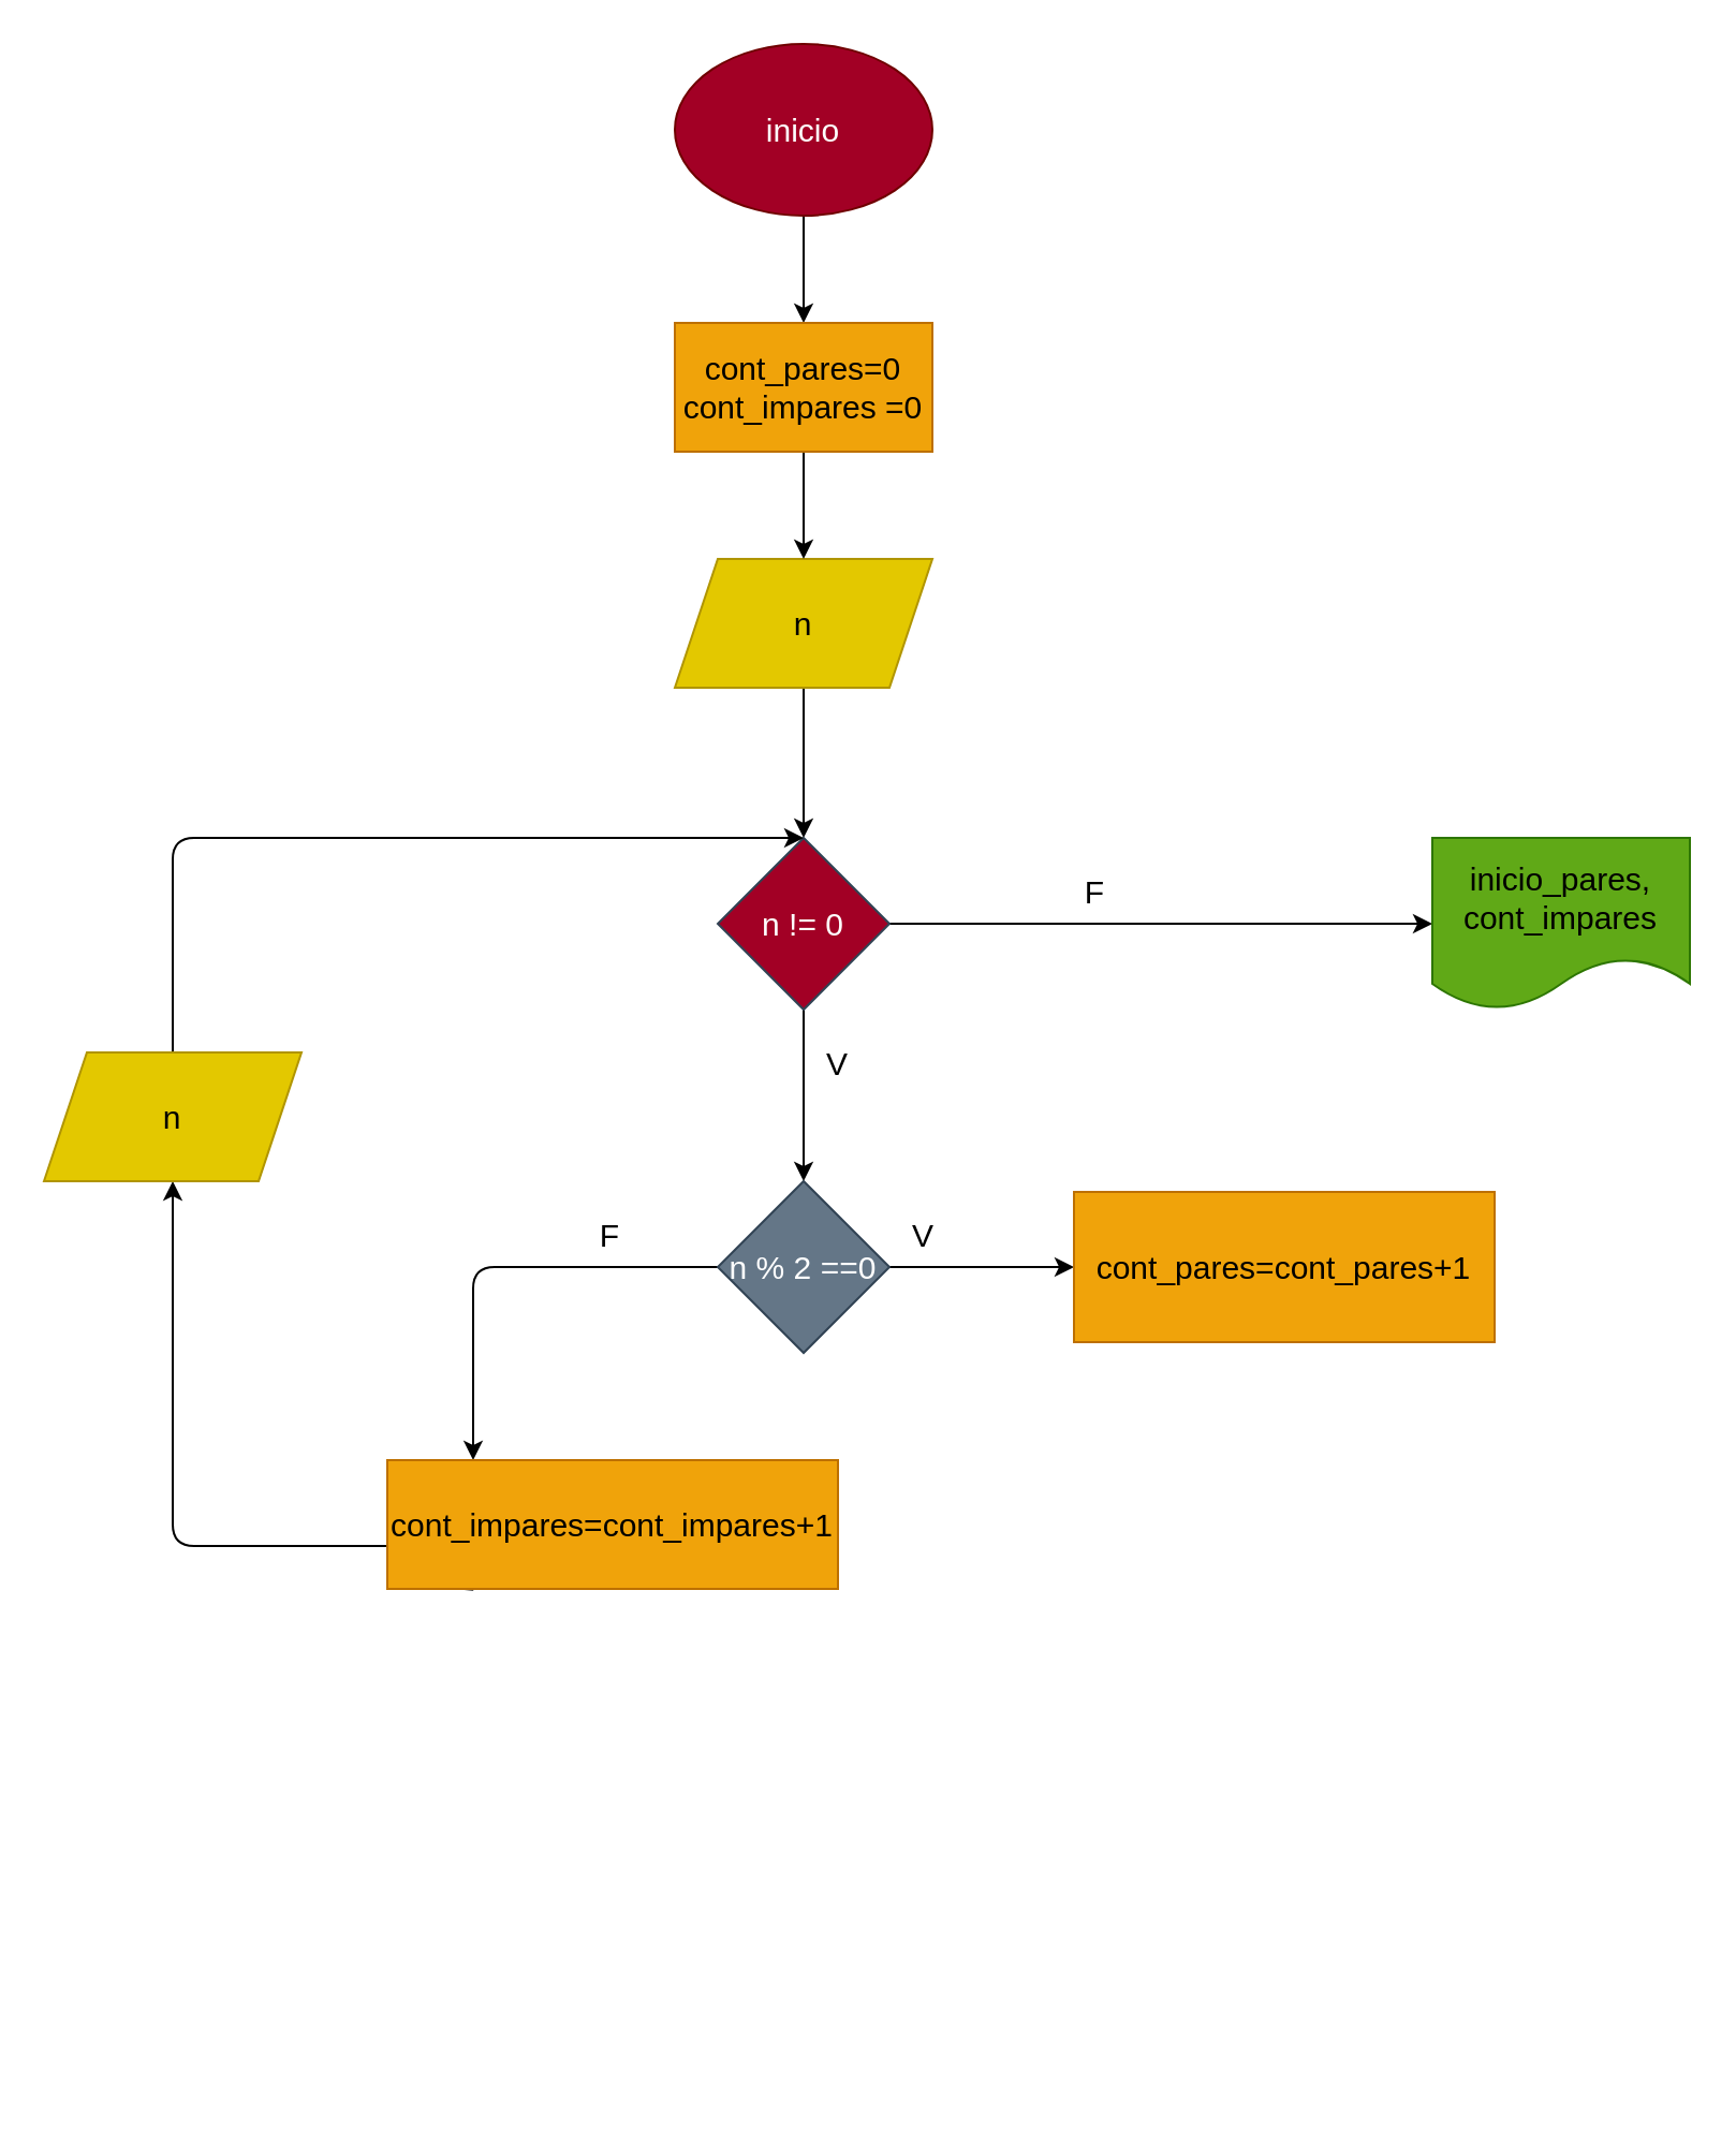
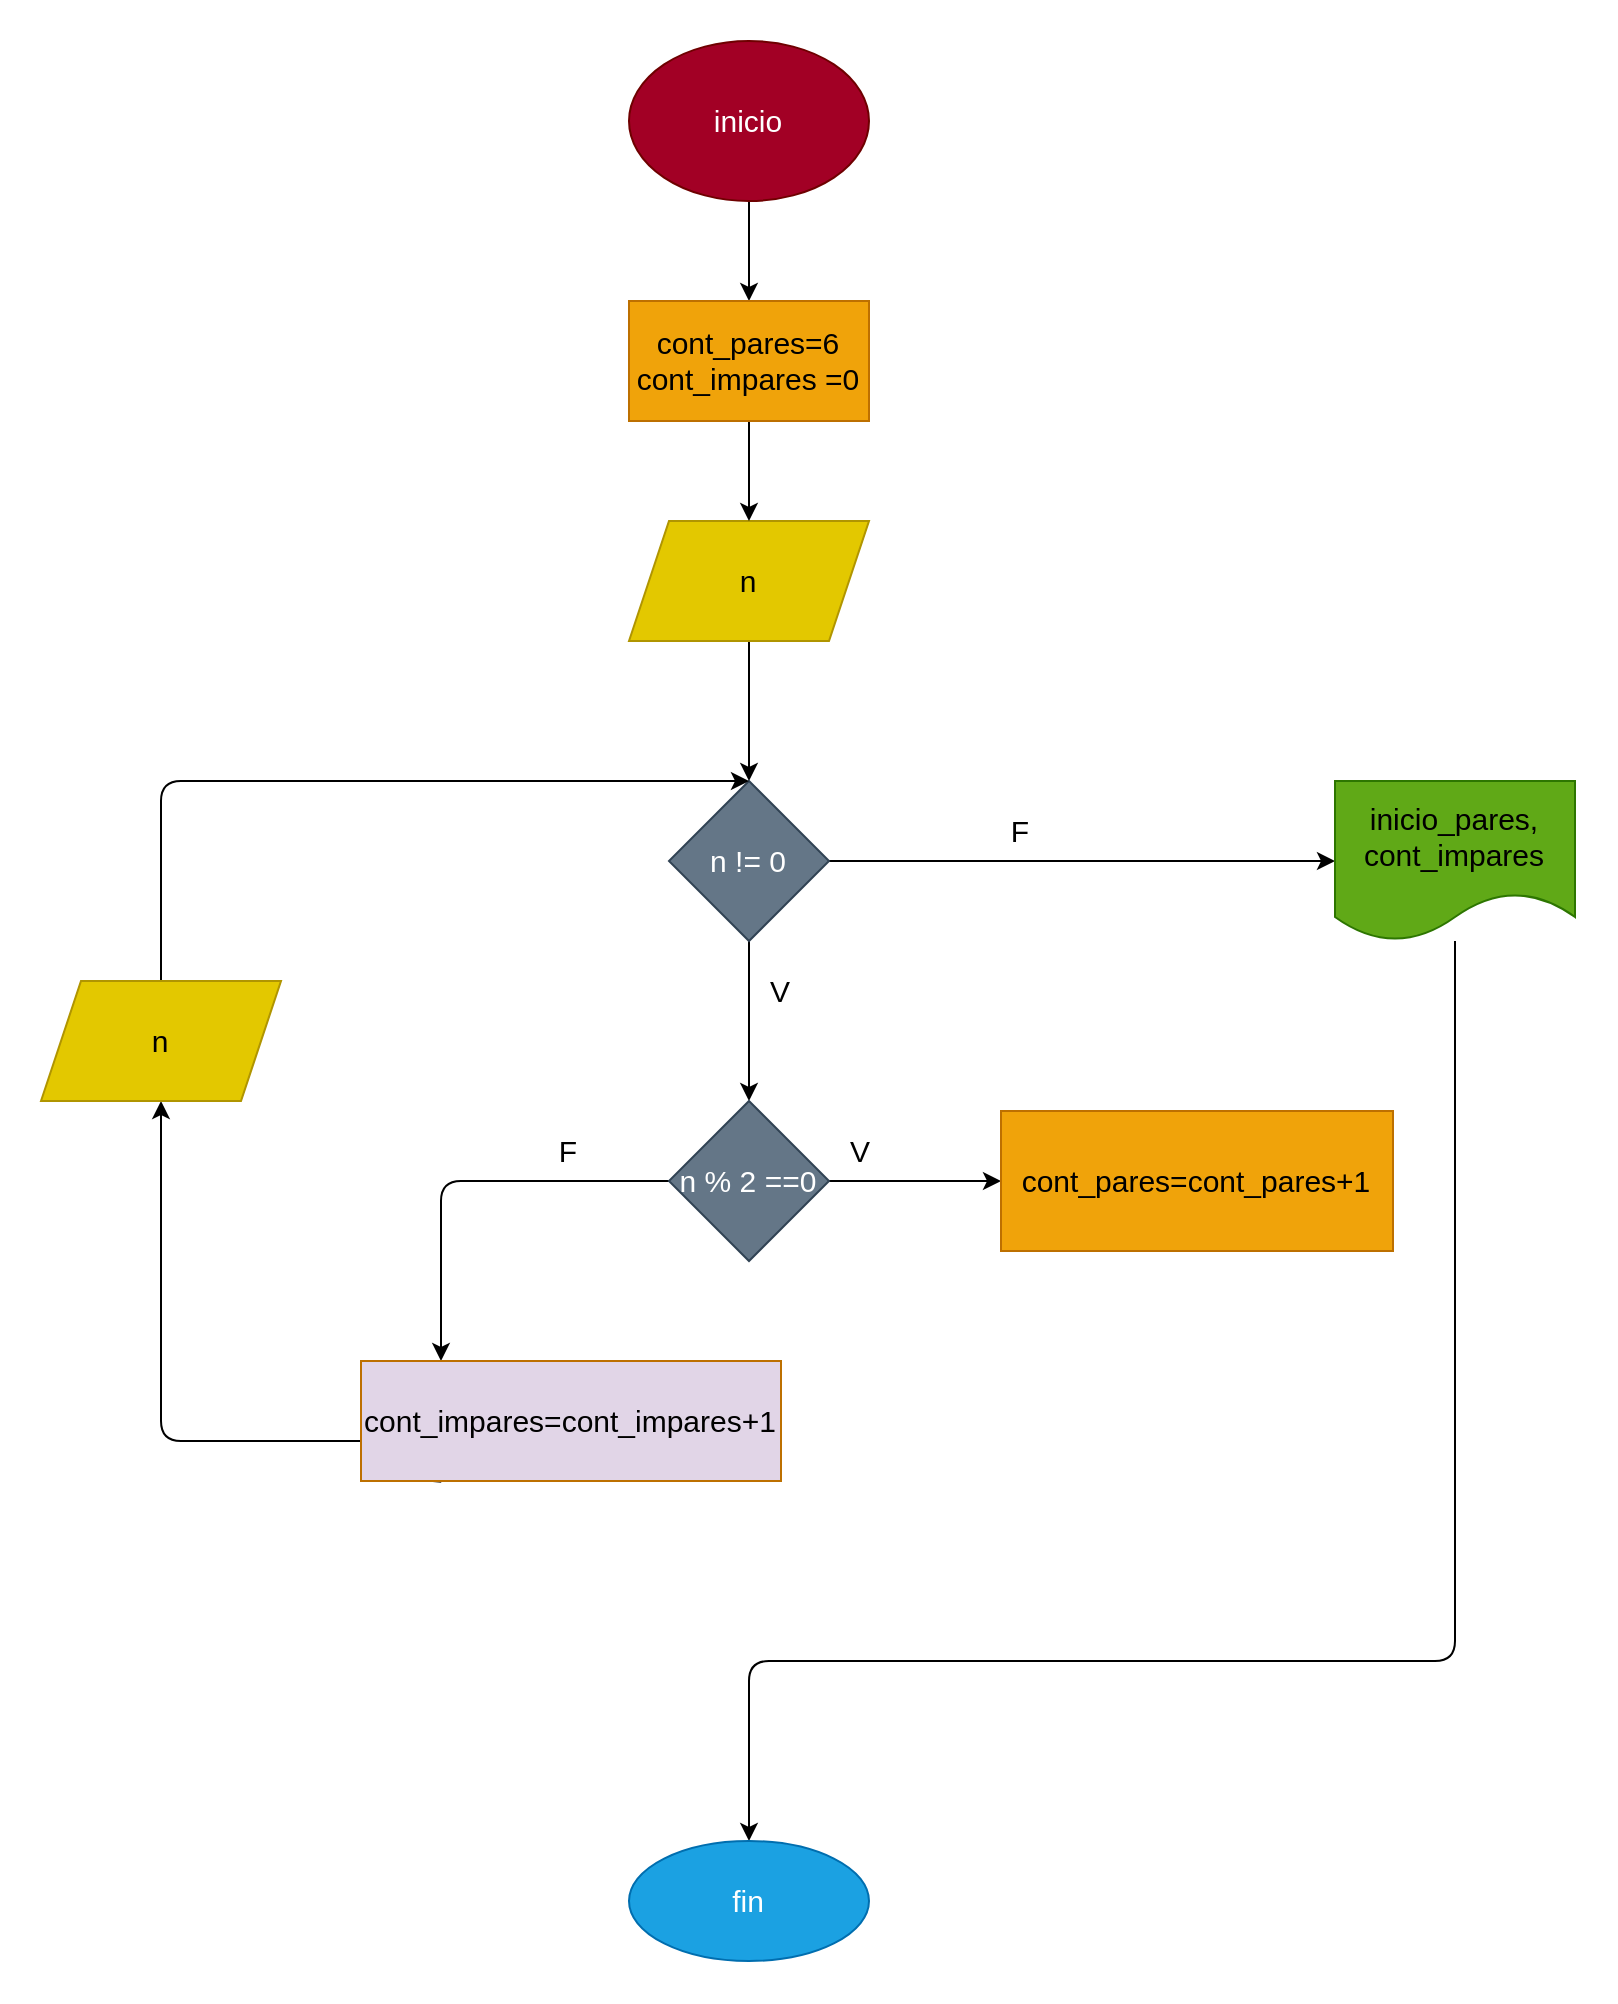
  <mxCell id="0" />
  <mxCell id="1" parent="0" />
  <mxCell id="2" style="edgeStyle=none;html=1;entryX=0.5;entryY=0;entryDx=0;entryDy=0;fontSize=15;" edge="1" parent="1" source="3" target="14"><mxGeometry relative="1" as="geometry" /></mxCell>
  <mxCell id="3" value="inicio" style="ellipse;whiteSpace=wrap;html=1;fontSize=15;fillColor=#a20025;fontColor=#ffffff;strokeColor=#6F0000;" vertex="1" parent="1"><mxGeometry x="314" y="20" width="120" height="80" as="geometry" /></mxCell>
  <mxCell id="4" value="" style="edgeStyle=none;html=1;fontSize=15;" edge="1" parent="1" source="5" target="8"><mxGeometry relative="1" as="geometry" /></mxCell>
  <mxCell id="5" value="n" style="shape=parallelogram;perimeter=parallelogramPerimeter;whiteSpace=wrap;html=1;fixedSize=1;fontSize=15;fillColor=#e3c800;fontColor=#000000;strokeColor=#B09500;" vertex="1" parent="1"><mxGeometry x="314" y="260" width="120" height="60" as="geometry" /></mxCell>
  <mxCell id="6" value="" style="edgeStyle=none;html=1;fontSize=15;" edge="1" parent="1" source="8" target="11"><mxGeometry relative="1" as="geometry" /></mxCell>
  <mxCell id="7" value="" style="edgeStyle=none;html=1;fontSize=15;" edge="1" parent="1" source="8" target="21"><mxGeometry relative="1" as="geometry" /></mxCell>
- <mxCell id="8" value="n != 0" style="rhombus;whiteSpace=wrap;html=1;fontSize=15;fillColor=#a20025;fontColor=#ffffff;strokeColor=#314354;" vertex="1" parent="1"><mxGeometry x="334" y="390" width="80" height="80" as="geometry" /></mxCell>
+ <mxCell id="8" value="n != 0" style="rhombus;whiteSpace=wrap;html=1;fontSize=15;fillColor=#647687;fontColor=#ffffff;strokeColor=#314354;" vertex="1" parent="1"><mxGeometry x="334" y="390" width="80" height="80" as="geometry" /></mxCell>
  <mxCell id="9" value="" style="edgeStyle=none;html=1;fontSize=15;" edge="1" parent="1" source="11" target="12"><mxGeometry relative="1" as="geometry" /></mxCell>
  <mxCell id="10" value="" style="edgeStyle=none;html=1;fontSize=15;exitX=0;exitY=0.5;exitDx=0;exitDy=0;entryX=0.5;entryY=0;entryDx=0;entryDy=0;" edge="1" parent="1" source="11"><mxGeometry relative="1" as="geometry"><mxPoint x="220" y="680" as="targetPoint" /><Array as="points"><mxPoint x="220" y="590" /><mxPoint x="220" y="640" /></Array></mxGeometry></mxCell>
  <mxCell id="11" value="n % 2 ==0" style="rhombus;whiteSpace=wrap;html=1;fontSize=15;fillColor=#647687;fontColor=#ffffff;strokeColor=#314354;" vertex="1" parent="1"><mxGeometry x="334" y="550" width="80" height="80" as="geometry" /></mxCell>
  <mxCell id="12" value="cont_pares=cont_pares+1" style="whiteSpace=wrap;html=1;fontSize=15;fillColor=#f0a30a;fontColor=#000000;strokeColor=#BD7000;" vertex="1" parent="1"><mxGeometry x="500" y="555" width="196" height="70" as="geometry" /></mxCell>
  <mxCell id="13" style="edgeStyle=none;html=1;entryX=0.5;entryY=0;entryDx=0;entryDy=0;fontSize=15;" edge="1" parent="1" source="14" target="5"><mxGeometry relative="1" as="geometry" /></mxCell>
- <mxCell id="14" value="cont_pares=0&lt;br&gt;cont_impares =0" style="rounded=0;whiteSpace=wrap;html=1;fontSize=15;fillColor=#f0a30a;fontColor=#000000;strokeColor=#BD7000;" vertex="1" parent="1"><mxGeometry x="314" y="150" width="120" height="60" as="geometry" /></mxCell>
+ <mxCell id="14" value="cont_pares=6&lt;br&gt;cont_impares =0" style="rounded=0;whiteSpace=wrap;html=1;fontSize=15;fillColor=#f0a30a;fontColor=#000000;strokeColor=#BD7000;" vertex="1" parent="1"><mxGeometry x="314" y="150" width="120" height="60" as="geometry" /></mxCell>
  <mxCell id="15" value="" style="edgeStyle=none;html=1;fontSize=15;" edge="1" parent="1" target="17"><mxGeometry relative="1" as="geometry"><mxPoint x="260" y="720" as="sourcePoint" /></mxGeometry></mxCell>
  <mxCell id="16" value="" style="edgeStyle=none;html=1;fontSize=15;exitX=0;exitY=0.5;exitDx=0;exitDy=0;" edge="1" parent="1" target="19"><mxGeometry relative="1" as="geometry"><mxPoint x="180" y="720" as="sourcePoint" /><Array as="points"><mxPoint x="80" y="720" /></Array></mxGeometry></mxCell>
- <mxCell id="17" value="&lt;span&gt;cont_impares=cont_impares+1&lt;/span&gt;" style="whiteSpace=wrap;html=1;fontSize=15;fillColor=#f0a30a;fontColor=#000000;strokeColor=#BD7000;" vertex="1" parent="1"><mxGeometry x="180" y="680" width="210" height="60" as="geometry" /></mxCell>
+ <mxCell id="17" value="&lt;span&gt;cont_impares=cont_impares+1&lt;/span&gt;" style="whiteSpace=wrap;html=1;fontSize=15;fillColor=#e1d5e7;fontColor=#000000;strokeColor=#BD7000;" vertex="1" parent="1"><mxGeometry x="180" y="680" width="210" height="60" as="geometry" /></mxCell>
  <mxCell id="18" style="edgeStyle=none;html=1;entryX=0.5;entryY=0;entryDx=0;entryDy=0;fontSize=15;" edge="1" parent="1" source="19" target="8"><mxGeometry relative="1" as="geometry"><Array as="points"><mxPoint x="80" y="390" /></Array></mxGeometry></mxCell>
  <mxCell id="19" value="n" style="shape=parallelogram;perimeter=parallelogramPerimeter;whiteSpace=wrap;html=1;fixedSize=1;fontSize=15;fillColor=#e3c800;fontColor=#000000;strokeColor=#B09500;" vertex="1" parent="1"><mxGeometry x="20" y="490" width="120" height="60" as="geometry" /></mxCell>
+ <mxCell id="20" value="" style="edgeStyle=none;html=1;fontSize=15;" edge="1" parent="1" source="21" target="22"><mxGeometry relative="1" as="geometry"><Array as="points"><mxPoint x="727" y="830" /><mxPoint x="374" y="830" /></Array></mxGeometry></mxCell>
  <mxCell id="21" value="&lt;font color=&quot;#000000&quot;&gt;&lt;span style=&quot;font-family: &amp;#34;helvetica&amp;#34; ; font-size: 15px ; font-style: normal ; font-weight: 400 ; letter-spacing: normal ; text-align: center ; text-indent: 0px ; text-transform: none ; word-spacing: 0px ; display: inline ; float: none&quot;&gt;inicio_pares,&lt;/span&gt;&lt;br style=&quot;font-family: &amp;#34;helvetica&amp;#34; ; font-size: 15px ; font-style: normal ; font-weight: 400 ; letter-spacing: normal ; text-align: center ; text-indent: 0px ; text-transform: none ; word-spacing: 0px&quot;&gt;&lt;span style=&quot;font-family: &amp;#34;helvetica&amp;#34; ; font-size: 15px ; font-style: normal ; font-weight: 400 ; letter-spacing: normal ; text-align: center ; text-indent: 0px ; text-transform: none ; word-spacing: 0px ; display: inline ; float: none&quot;&gt;cont_impares&lt;/span&gt;&lt;/font&gt;" style="shape=document;whiteSpace=wrap;html=1;boundedLbl=1;fontSize=15;fillColor=#60a917;fontColor=#ffffff;strokeColor=#2D7600;" vertex="1" parent="1"><mxGeometry x="667" y="390" width="120" height="80" as="geometry" /></mxCell>
+ <mxCell id="22" value="fin" style="ellipse;whiteSpace=wrap;html=1;fontSize=15;fillColor=#1ba1e2;fontColor=#ffffff;strokeColor=#006EAF;" vertex="1" parent="1"><mxGeometry x="314" y="920" width="120" height="60" as="geometry" /></mxCell>
  <mxCell id="23" value="F" style="text;html=1;strokeColor=none;fillColor=none;align=center;verticalAlign=middle;whiteSpace=wrap;rounded=0;fontSize=15;" vertex="1" parent="1"><mxGeometry x="480" y="400" width="60" height="30" as="geometry" /></mxCell>
  <mxCell id="24" value="V" style="text;html=1;strokeColor=none;fillColor=none;align=center;verticalAlign=middle;whiteSpace=wrap;rounded=0;fontSize=15;" vertex="1" parent="1"><mxGeometry x="360" y="480" width="60" height="30" as="geometry" /></mxCell>
  <mxCell id="25" value="V" style="text;html=1;strokeColor=none;fillColor=none;align=center;verticalAlign=middle;whiteSpace=wrap;rounded=0;fontSize=15;" vertex="1" parent="1"><mxGeometry x="400" y="560" width="60" height="30" as="geometry" /></mxCell>
  <mxCell id="26" value="F" style="text;html=1;strokeColor=none;fillColor=none;align=center;verticalAlign=middle;whiteSpace=wrap;rounded=0;fontSize=15;" vertex="1" parent="1"><mxGeometry x="254" y="560" width="60" height="30" as="geometry" /></mxCell>
